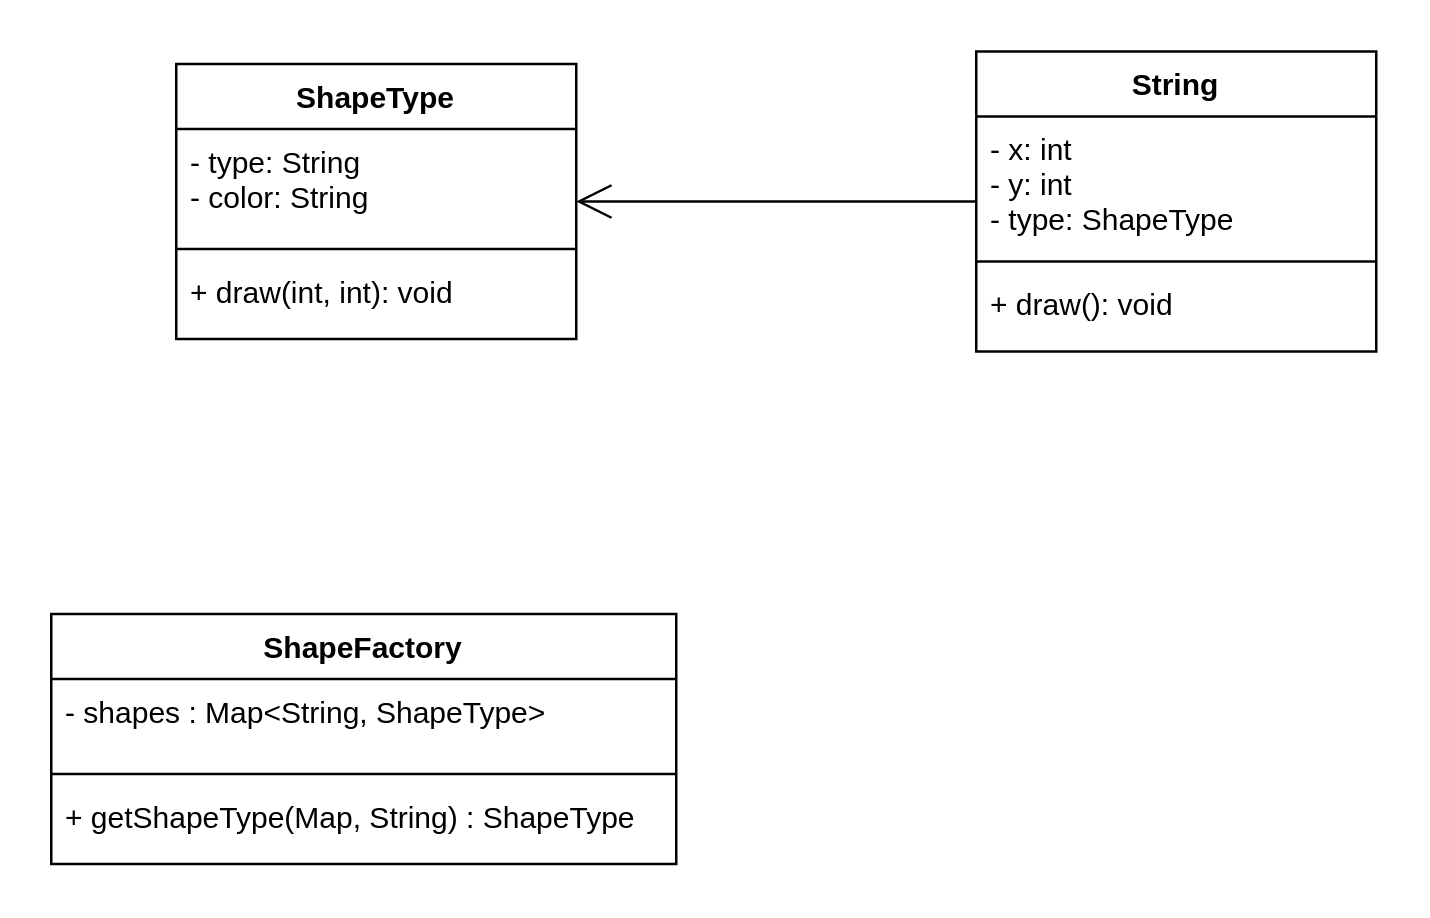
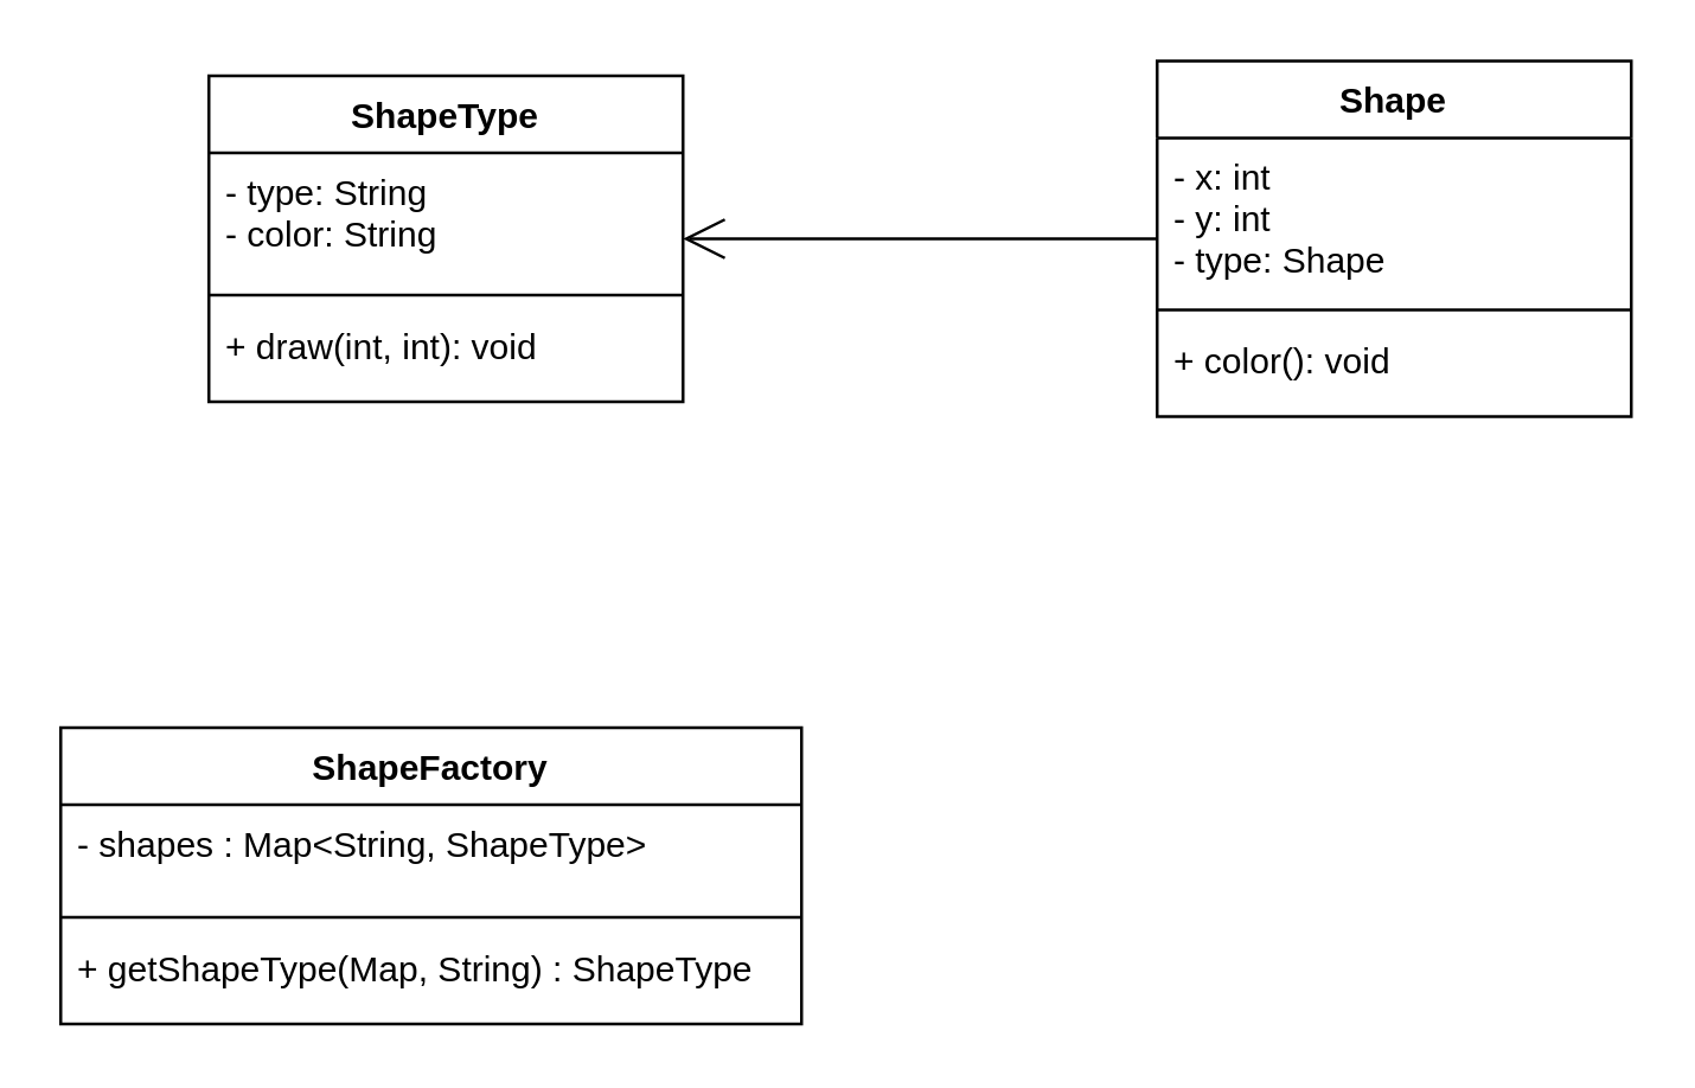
  <mxCell id="0" />
  <mxCell id="1" parent="0" />
  <mxCell id="2" value="ShapeType" style="swimlane;fontStyle=1;align=center;verticalAlign=top;childLayout=stackLayout;horizontal=1;startSize=26;horizontalStack=0;resizeParent=1;resizeParentMax=0;resizeLast=0;collapsible=1;marginBottom=0;" vertex="1" parent="1"><mxGeometry x="70" y="25" width="160" height="110" as="geometry" /></mxCell>
  <mxCell id="3" value="- type: String&#10;- color: String&#10;" style="text;strokeColor=none;fillColor=none;align=left;verticalAlign=top;spacingLeft=4;spacingRight=4;overflow=hidden;rotatable=0;points=[[0,0.5],[1,0.5]];portConstraint=eastwest;" vertex="1" parent="2"><mxGeometry y="26" width="160" height="44" as="geometry" /></mxCell>
  <mxCell id="4" value="" style="line;strokeWidth=1;fillColor=none;align=left;verticalAlign=middle;spacingTop=-1;spacingLeft=3;spacingRight=3;rotatable=0;labelPosition=right;points=[];portConstraint=eastwest;" vertex="1" parent="2"><mxGeometry y="70" width="160" height="8" as="geometry" /></mxCell>
  <mxCell id="5" value="+ draw(int, int): void" style="text;strokeColor=none;fillColor=none;align=left;verticalAlign=top;spacingLeft=4;spacingRight=4;overflow=hidden;rotatable=0;points=[[0,0.5],[1,0.5]];portConstraint=eastwest;" vertex="1" parent="2"><mxGeometry y="78" width="160" height="32" as="geometry" /></mxCell>
- <mxCell id="6" value="String" style="swimlane;fontStyle=1;align=center;verticalAlign=top;childLayout=stackLayout;horizontal=1;startSize=26;horizontalStack=0;resizeParent=1;resizeParentMax=0;resizeLast=0;collapsible=1;marginBottom=0;" vertex="1" parent="1"><mxGeometry x="390" y="20" width="160" height="120" as="geometry" /></mxCell>
- <mxCell id="7" value="- x: int&#10;- y: int&#10;- type: ShapeType&#10;" style="text;strokeColor=none;fillColor=none;align=left;verticalAlign=top;spacingLeft=4;spacingRight=4;overflow=hidden;rotatable=0;points=[[0,0.5],[1,0.5]];portConstraint=eastwest;" vertex="1" parent="6"><mxGeometry y="26" width="160" height="54" as="geometry" /></mxCell>
+ <mxCell id="6" value="Shape" style="swimlane;fontStyle=1;align=center;verticalAlign=top;childLayout=stackLayout;horizontal=1;startSize=26;horizontalStack=0;resizeParent=1;resizeParentMax=0;resizeLast=0;collapsible=1;marginBottom=0;" vertex="1" parent="1"><mxGeometry x="390" y="20" width="160" height="120" as="geometry" /></mxCell>
+ <mxCell id="7" value="- x: int&#10;- y: int&#10;- type: Shape&#10;" style="text;strokeColor=none;fillColor=none;align=left;verticalAlign=top;spacingLeft=4;spacingRight=4;overflow=hidden;rotatable=0;points=[[0,0.5],[1,0.5]];portConstraint=eastwest;" vertex="1" parent="6"><mxGeometry y="26" width="160" height="54" as="geometry" /></mxCell>
  <mxCell id="8" value="" style="line;strokeWidth=1;fillColor=none;align=left;verticalAlign=middle;spacingTop=-1;spacingLeft=3;spacingRight=3;rotatable=0;labelPosition=right;points=[];portConstraint=eastwest;" vertex="1" parent="6"><mxGeometry y="80" width="160" height="8" as="geometry" /></mxCell>
- <mxCell id="9" value="+ draw(): void" style="text;strokeColor=none;fillColor=none;align=left;verticalAlign=top;spacingLeft=4;spacingRight=4;overflow=hidden;rotatable=0;points=[[0,0.5],[1,0.5]];portConstraint=eastwest;" vertex="1" parent="6"><mxGeometry y="88" width="160" height="32" as="geometry" /></mxCell>
+ <mxCell id="9" value="+ color(): void" style="text;strokeColor=none;fillColor=none;align=left;verticalAlign=top;spacingLeft=4;spacingRight=4;overflow=hidden;rotatable=0;points=[[0,0.5],[1,0.5]];portConstraint=eastwest;" vertex="1" parent="6"><mxGeometry y="88" width="160" height="32" as="geometry" /></mxCell>
  <mxCell id="10" value="ShapeFactory" style="swimlane;fontStyle=1;align=center;verticalAlign=top;childLayout=stackLayout;horizontal=1;startSize=26;horizontalStack=0;resizeParent=1;resizeParentMax=0;resizeLast=0;collapsible=1;marginBottom=0;" vertex="1" parent="1"><mxGeometry x="20" y="245" width="250" height="100" as="geometry" /></mxCell>
  <mxCell id="11" value="- shapes : Map&lt;String, ShapeType&gt;" style="text;strokeColor=none;fillColor=none;align=left;verticalAlign=top;spacingLeft=4;spacingRight=4;overflow=hidden;rotatable=0;points=[[0,0.5],[1,0.5]];portConstraint=eastwest;" vertex="1" parent="10"><mxGeometry y="26" width="250" height="34" as="geometry" /></mxCell>
  <mxCell id="12" value="" style="line;strokeWidth=1;fillColor=none;align=left;verticalAlign=middle;spacingTop=-1;spacingLeft=3;spacingRight=3;rotatable=0;labelPosition=right;points=[];portConstraint=eastwest;" vertex="1" parent="10"><mxGeometry y="60" width="250" height="8" as="geometry" /></mxCell>
  <mxCell id="13" value="+ getShapeType(Map, String) : ShapeType" style="text;strokeColor=none;fillColor=none;align=left;verticalAlign=top;spacingLeft=4;spacingRight=4;overflow=hidden;rotatable=0;points=[[0,0.5],[1,0.5]];portConstraint=eastwest;" vertex="1" parent="10"><mxGeometry y="68" width="250" height="32" as="geometry" /></mxCell>
  <mxCell id="14" value="" style="endArrow=open;endSize=12;html=1;rounded=0;entryX=1;entryY=0.5;entryDx=0;entryDy=0;" edge="1" parent="1" target="2"><mxGeometry y="-25" width="160" relative="1" as="geometry"><mxPoint x="390" y="80" as="sourcePoint" /><mxPoint x="400" y="325" as="targetPoint" /><mxPoint as="offset" /></mxGeometry></mxCell>
